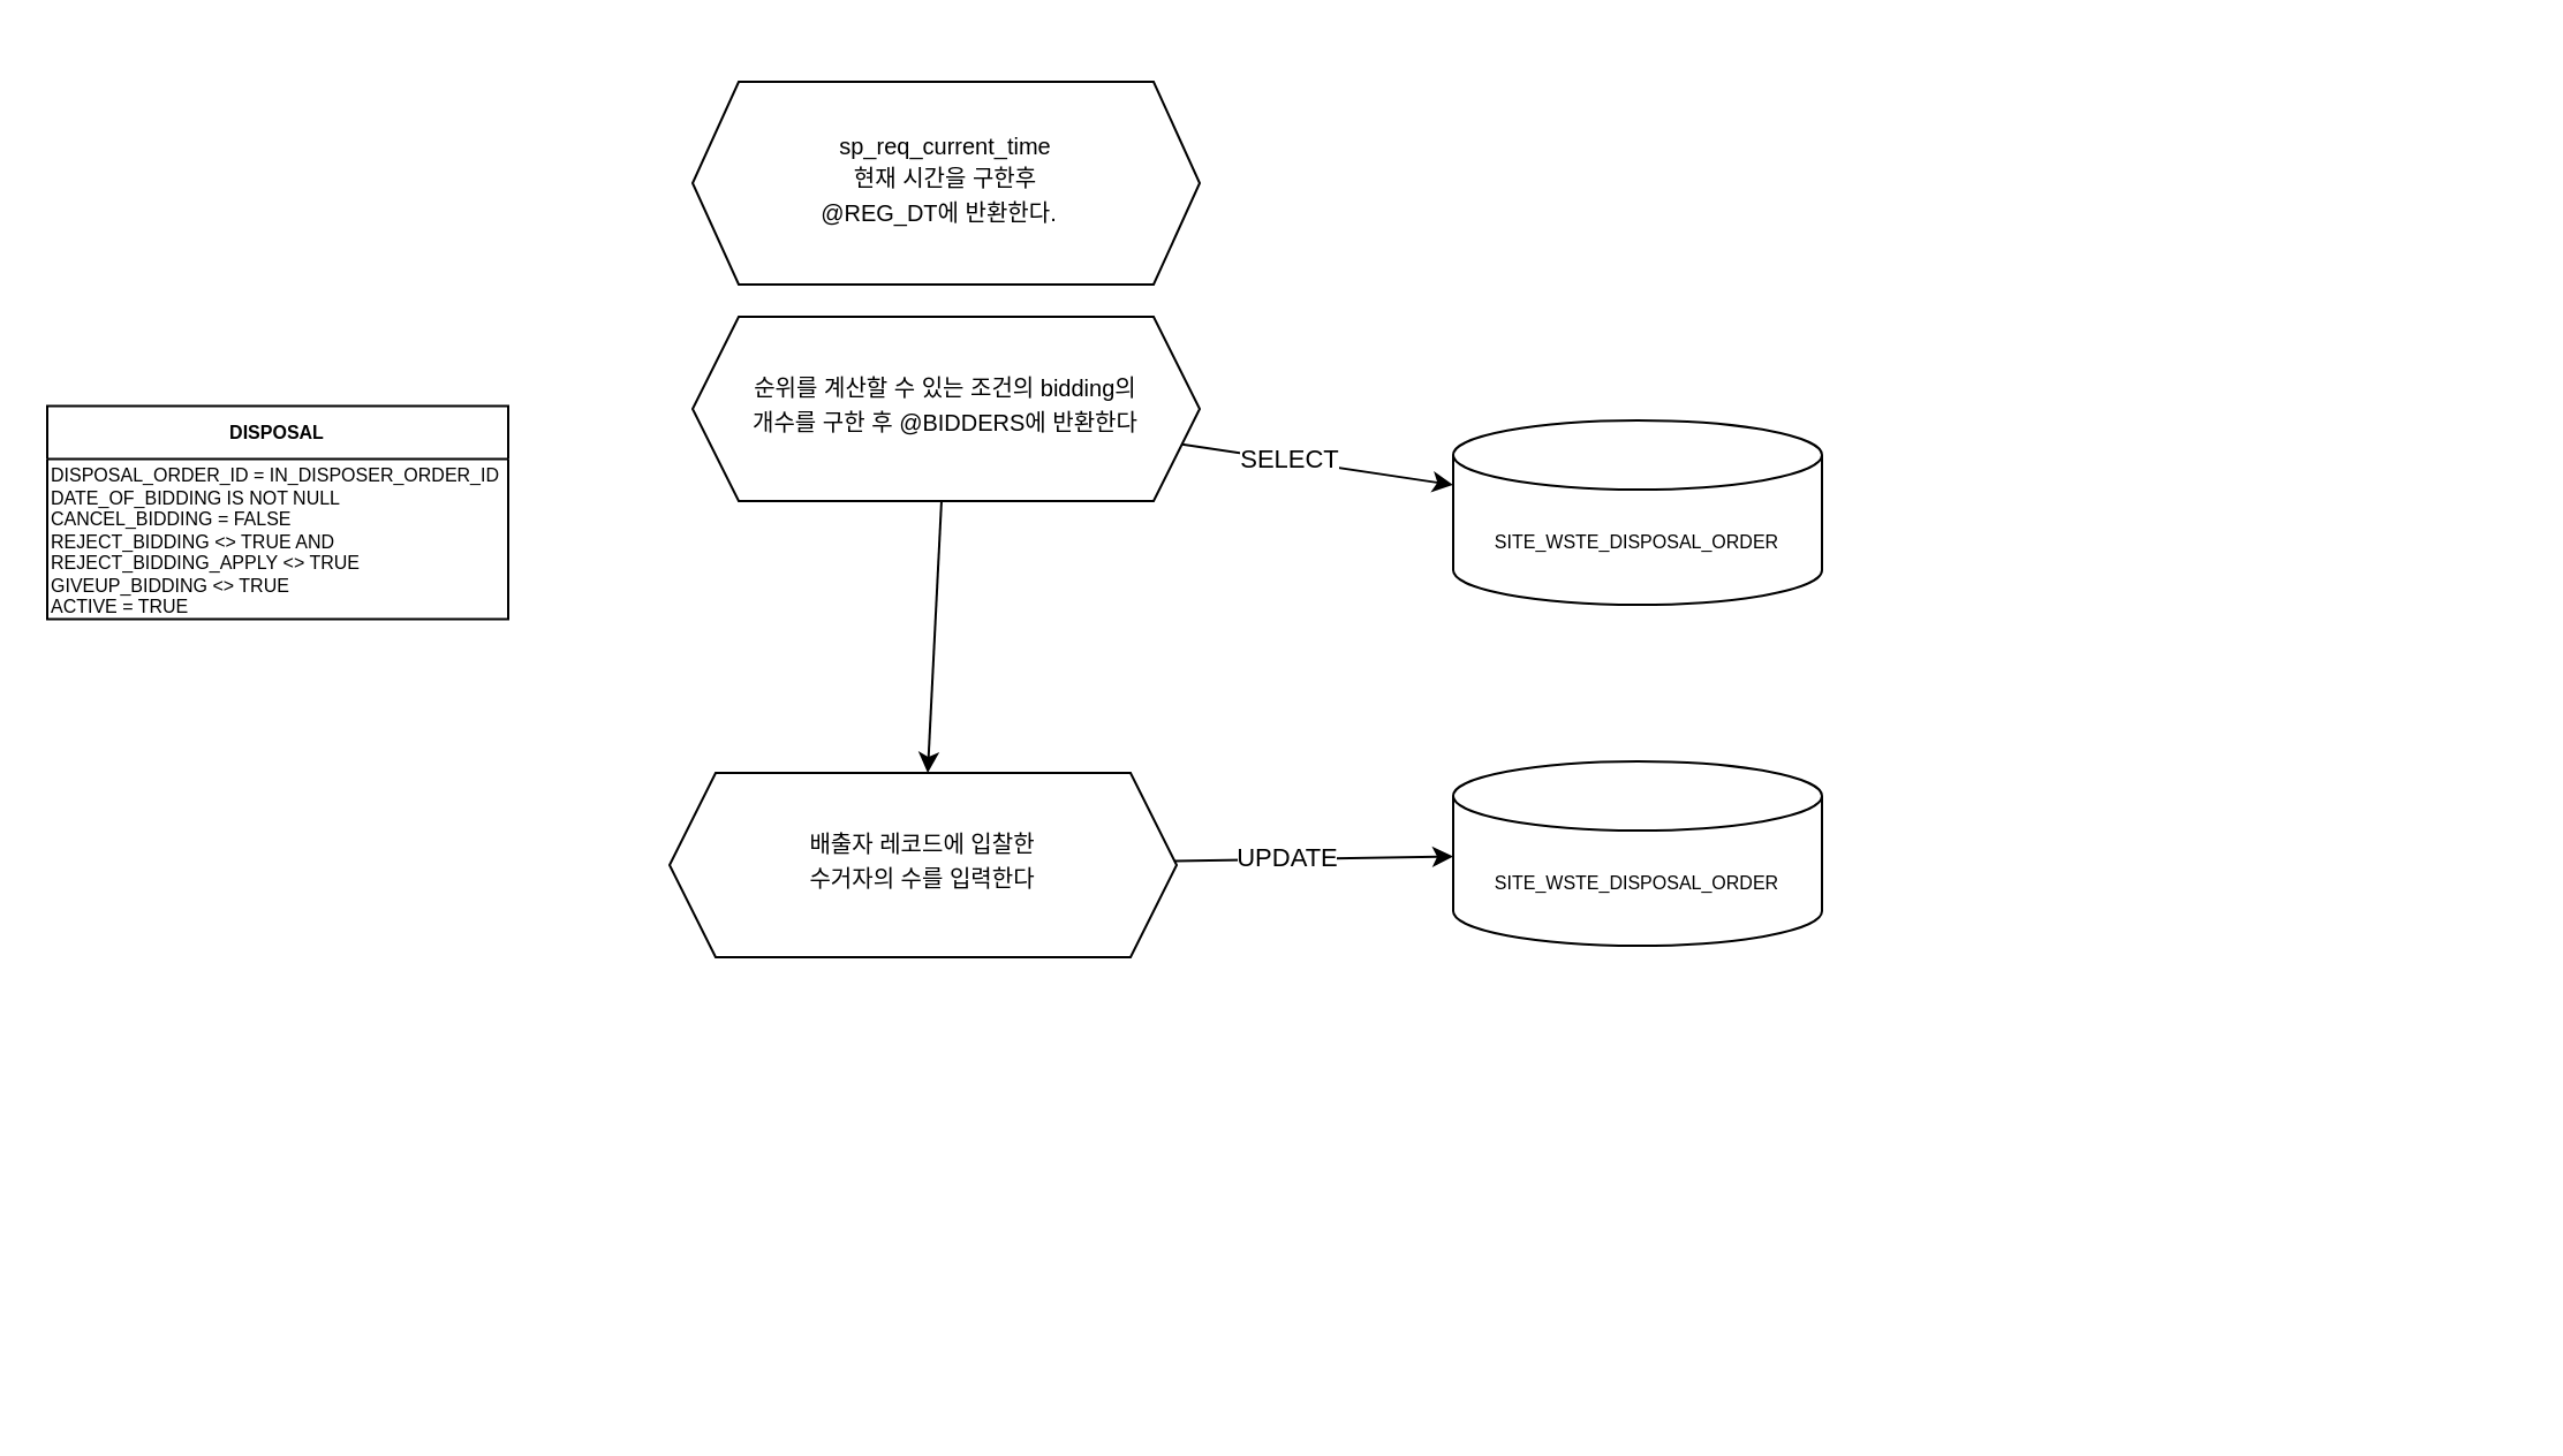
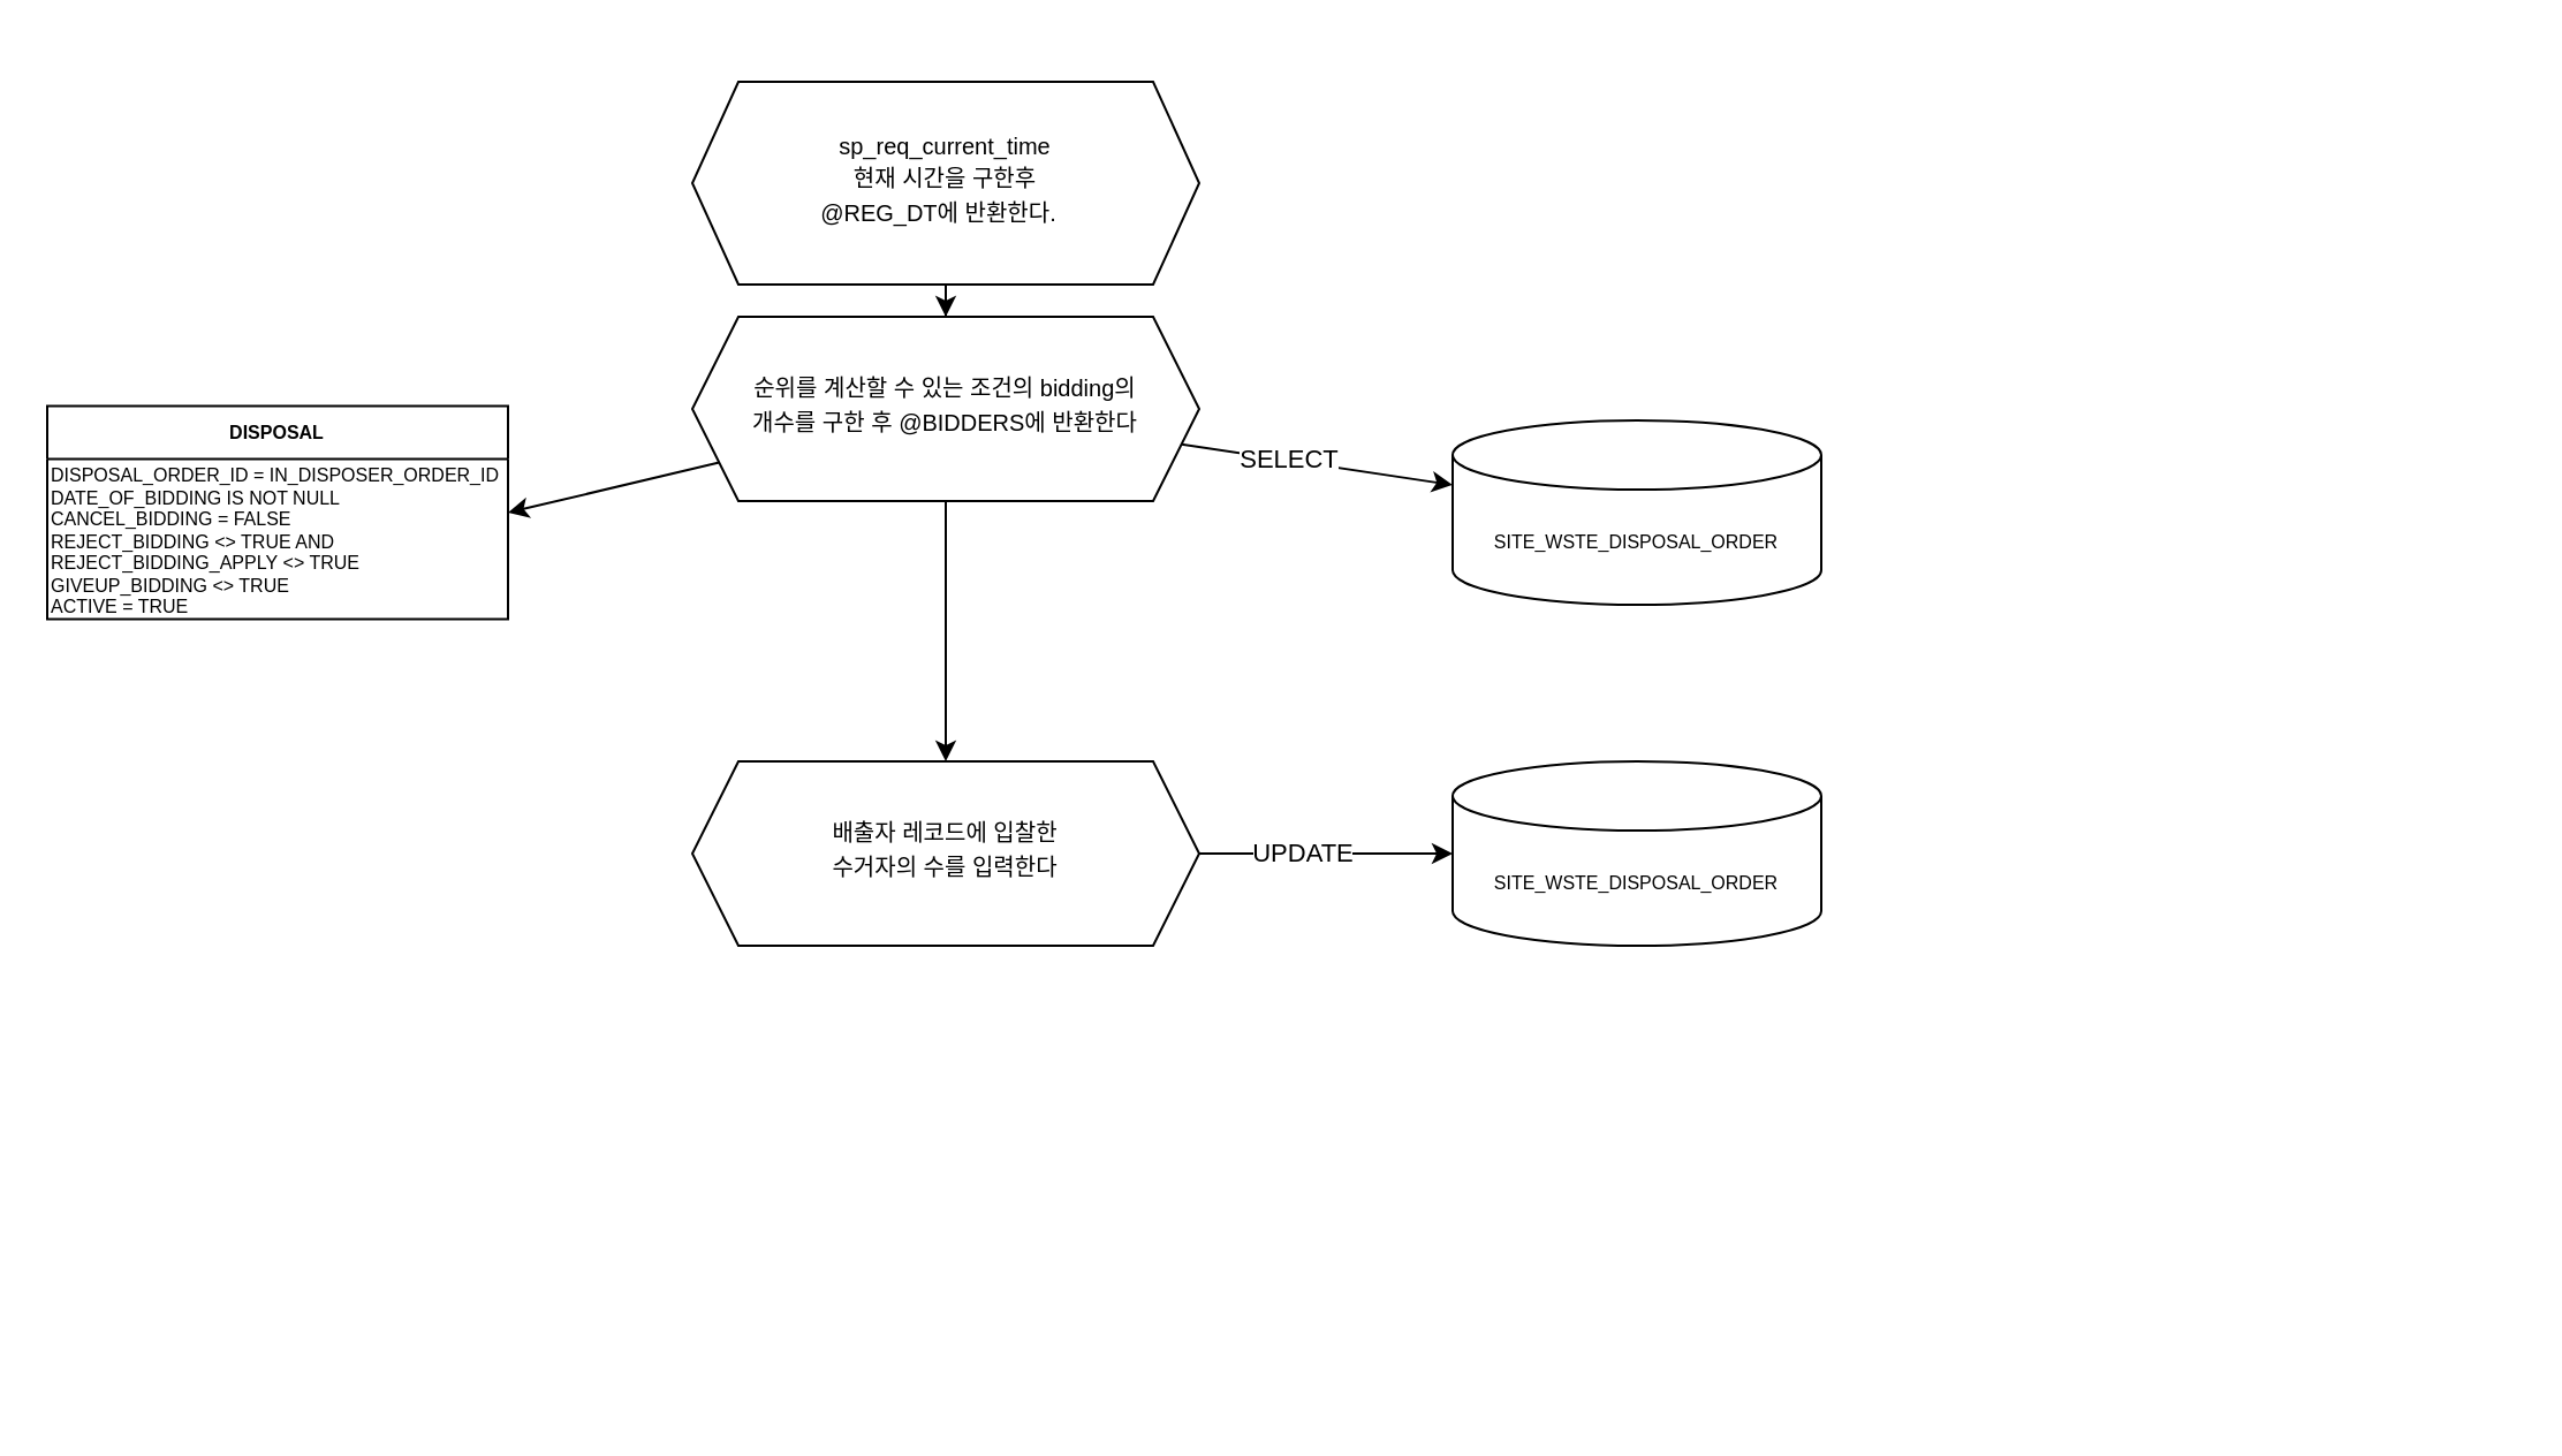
  <mxCell id="0" />
  <mxCell id="1" parent="0" />
+ <mxCell id="2" value="" style="edgeStyle=orthogonalEdgeStyle;rounded=0;orthogonalLoop=1;jettySize=auto;html=1;fontSize=8;" edge="1" parent="1" source="3" target="8"><mxGeometry relative="1" as="geometry" /></mxCell>
  <mxCell id="3" value="&lt;font style=&quot;font-size: 10px&quot;&gt;sp_req_current_time&lt;br&gt;현재 시간을 구한후&lt;br&gt;@REG_DT에 반환한다.&amp;nbsp;&amp;nbsp;&lt;/font&gt;" style="shape=hexagon;perimeter=hexagonPerimeter2;whiteSpace=wrap;html=1;fixedSize=1;shadow=0;strokeWidth=1;spacing=6;spacingTop=-4;" vertex="1" parent="1"><mxGeometry x="300" y="35" width="220" height="88" as="geometry" /></mxCell>
  <mxCell id="4" value="" style="edgeStyle=none;html=1;" edge="1" parent="1" source="8" target="13"><mxGeometry relative="1" as="geometry" /></mxCell>
  <mxCell id="5" value="" style="edgeStyle=none;html=1;" edge="1" parent="1" source="8" target="10"><mxGeometry relative="1" as="geometry" /></mxCell>
  <mxCell id="6" value="SELECT" style="edgeLabel;html=1;align=center;verticalAlign=middle;resizable=0;points=[];" vertex="1" connectable="0" parent="5"><mxGeometry x="-0.208" y="1" relative="1" as="geometry"><mxPoint as="offset" /></mxGeometry></mxCell>
+ <mxCell id="7" value="" style="edgeStyle=none;html=1;entryX=1;entryY=0.5;entryDx=0;entryDy=0;" edge="1" parent="1" source="8" target="15"><mxGeometry relative="1" as="geometry" /></mxCell>
  <mxCell id="8" value="&lt;span style=&quot;font-size: 10px&quot;&gt;순위를 계산할 수 있는 조건의 bidding의 &lt;br&gt;개수를 구한 후&amp;nbsp;@BIDDERS에 반환한다&lt;/span&gt;" style="shape=hexagon;perimeter=hexagonPerimeter2;whiteSpace=wrap;html=1;fixedSize=1;shadow=0;strokeWidth=1;spacing=6;spacingTop=-4;" vertex="1" parent="1"><mxGeometry x="300" y="137" width="220" height="80" as="geometry" /></mxCell>
  <mxCell id="9" style="edgeStyle=orthogonalEdgeStyle;html=1;entryX=0.5;entryY=1;entryDx=0;entryDy=0;fontSize=10;exitX=0.5;exitY=0;exitDx=0;exitDy=0;" edge="1" parent="1"><mxGeometry relative="1" as="geometry"><Array as="points"><mxPoint x="270" y="20" /><mxPoint x="1090" y="20" /></Array><mxPoint x="1090" y="610" as="targetPoint" /></mxGeometry></mxCell>
  <mxCell id="10" value="SITE_WSTE_DISPOSAL_ORDER" style="shape=cylinder3;whiteSpace=wrap;html=1;boundedLbl=1;backgroundOutline=1;size=15;fontSize=8;" vertex="1" parent="1"><mxGeometry x="630" y="182" width="160" height="80" as="geometry" /></mxCell>
  <mxCell id="11" value="" style="edgeStyle=none;html=1;" edge="1" parent="1" source="13" target="14"><mxGeometry relative="1" as="geometry" /></mxCell>
  <mxCell id="12" value="UPDATE" style="edgeLabel;html=1;align=center;verticalAlign=middle;resizable=0;points=[];" vertex="1" connectable="0" parent="11"><mxGeometry x="-0.208" y="1" relative="1" as="geometry"><mxPoint as="offset" /></mxGeometry></mxCell>
- <mxCell id="13" value="&lt;span style=&quot;font-size: 10px&quot;&gt;배출자 레코드에 입찰한 &lt;br&gt;수거자의 수를 입력한다&lt;/span&gt;" style="shape=hexagon;perimeter=hexagonPerimeter2;whiteSpace=wrap;html=1;fixedSize=1;shadow=0;strokeWidth=1;spacing=6;spacingTop=-4;" vertex="1" parent="1"><mxGeometry x="290" y="335" width="220" height="80" as="geometry" /></mxCell>
+ <mxCell id="13" value="&lt;span style=&quot;font-size: 10px&quot;&gt;배출자 레코드에 입찰한 &lt;br&gt;수거자의 수를 입력한다&lt;/span&gt;" style="shape=hexagon;perimeter=hexagonPerimeter2;whiteSpace=wrap;html=1;fixedSize=1;shadow=0;strokeWidth=1;spacing=6;spacingTop=-4;" vertex="1" parent="1"><mxGeometry x="300" y="330" width="220" height="80" as="geometry" /></mxCell>
  <mxCell id="14" value="SITE_WSTE_DISPOSAL_ORDER" style="shape=cylinder3;whiteSpace=wrap;html=1;boundedLbl=1;backgroundOutline=1;size=15;fontSize=8;" vertex="1" parent="1"><mxGeometry x="630" y="330" width="160" height="80" as="geometry" /></mxCell>
  <mxCell id="15" value="DISPOSAL" style="swimlane;fontSize=8;" vertex="1" parent="1"><mxGeometry x="20" y="175.75" width="200" height="92.5" as="geometry" /></mxCell>
  <mxCell id="16" value="&lt;div style=&quot;font-size: 8px&quot;&gt;&lt;font style=&quot;font-size: 8px&quot;&gt;DISPOSAL_ORDER_ID =&amp;nbsp;IN_DISPOSER_ORDER_ID&amp;nbsp;&lt;/font&gt;&lt;/div&gt;&lt;div style=&quot;font-size: 8px&quot;&gt;&lt;font style=&quot;font-size: 8px&quot;&gt;&lt;span&gt;&#09;&#09;&lt;/span&gt;DATE_OF_BIDDING I&lt;span&gt;S NOT NULL&lt;/span&gt;&lt;/font&gt;&lt;/div&gt;&lt;div style=&quot;font-size: 8px&quot;&gt;&lt;font style=&quot;font-size: 8px&quot;&gt;&lt;span&gt;&#09;&#09;&lt;/span&gt;CANCEL_BIDDING&amp;nbsp;&lt;span&gt;= FALSE&lt;/span&gt;&lt;/font&gt;&lt;/div&gt;&lt;div style=&quot;font-size: 8px&quot;&gt;&lt;font style=&quot;font-size: 8px&quot;&gt;&lt;span&gt;&#09;&#09;&lt;/span&gt;REJECT_BIDDING&amp;nbsp;&lt;span&gt;&amp;lt;&amp;gt; TRUE AND&lt;/span&gt;&lt;/font&gt;&lt;/div&gt;&lt;div style=&quot;font-size: 8px&quot;&gt;&lt;font style=&quot;font-size: 8px&quot;&gt;REJECT_BIDDING_APPLY&amp;nbsp;&lt;span&gt;&amp;lt;&amp;gt; TRUE&lt;/span&gt;&lt;/font&gt;&lt;/div&gt;&lt;div style=&quot;font-size: 8px&quot;&gt;&lt;font style=&quot;font-size: 8px&quot;&gt;GIVEUP_BIDDING&amp;nbsp;&lt;span&gt;&amp;lt;&amp;gt; TRUE&lt;/span&gt;&lt;/font&gt;&lt;/div&gt;&lt;div style=&quot;font-size: 8px&quot;&gt;&lt;font style=&quot;font-size: 8px&quot;&gt;ACTIVE&amp;nbsp;= TRUE&lt;/font&gt;&lt;/div&gt;" style="text;html=1;align=left;verticalAlign=middle;resizable=0;points=[];autosize=1;strokeColor=none;fillColor=none;" vertex="1" parent="15"><mxGeometry y="9" width="210" height="100" as="geometry" /></mxCell>
